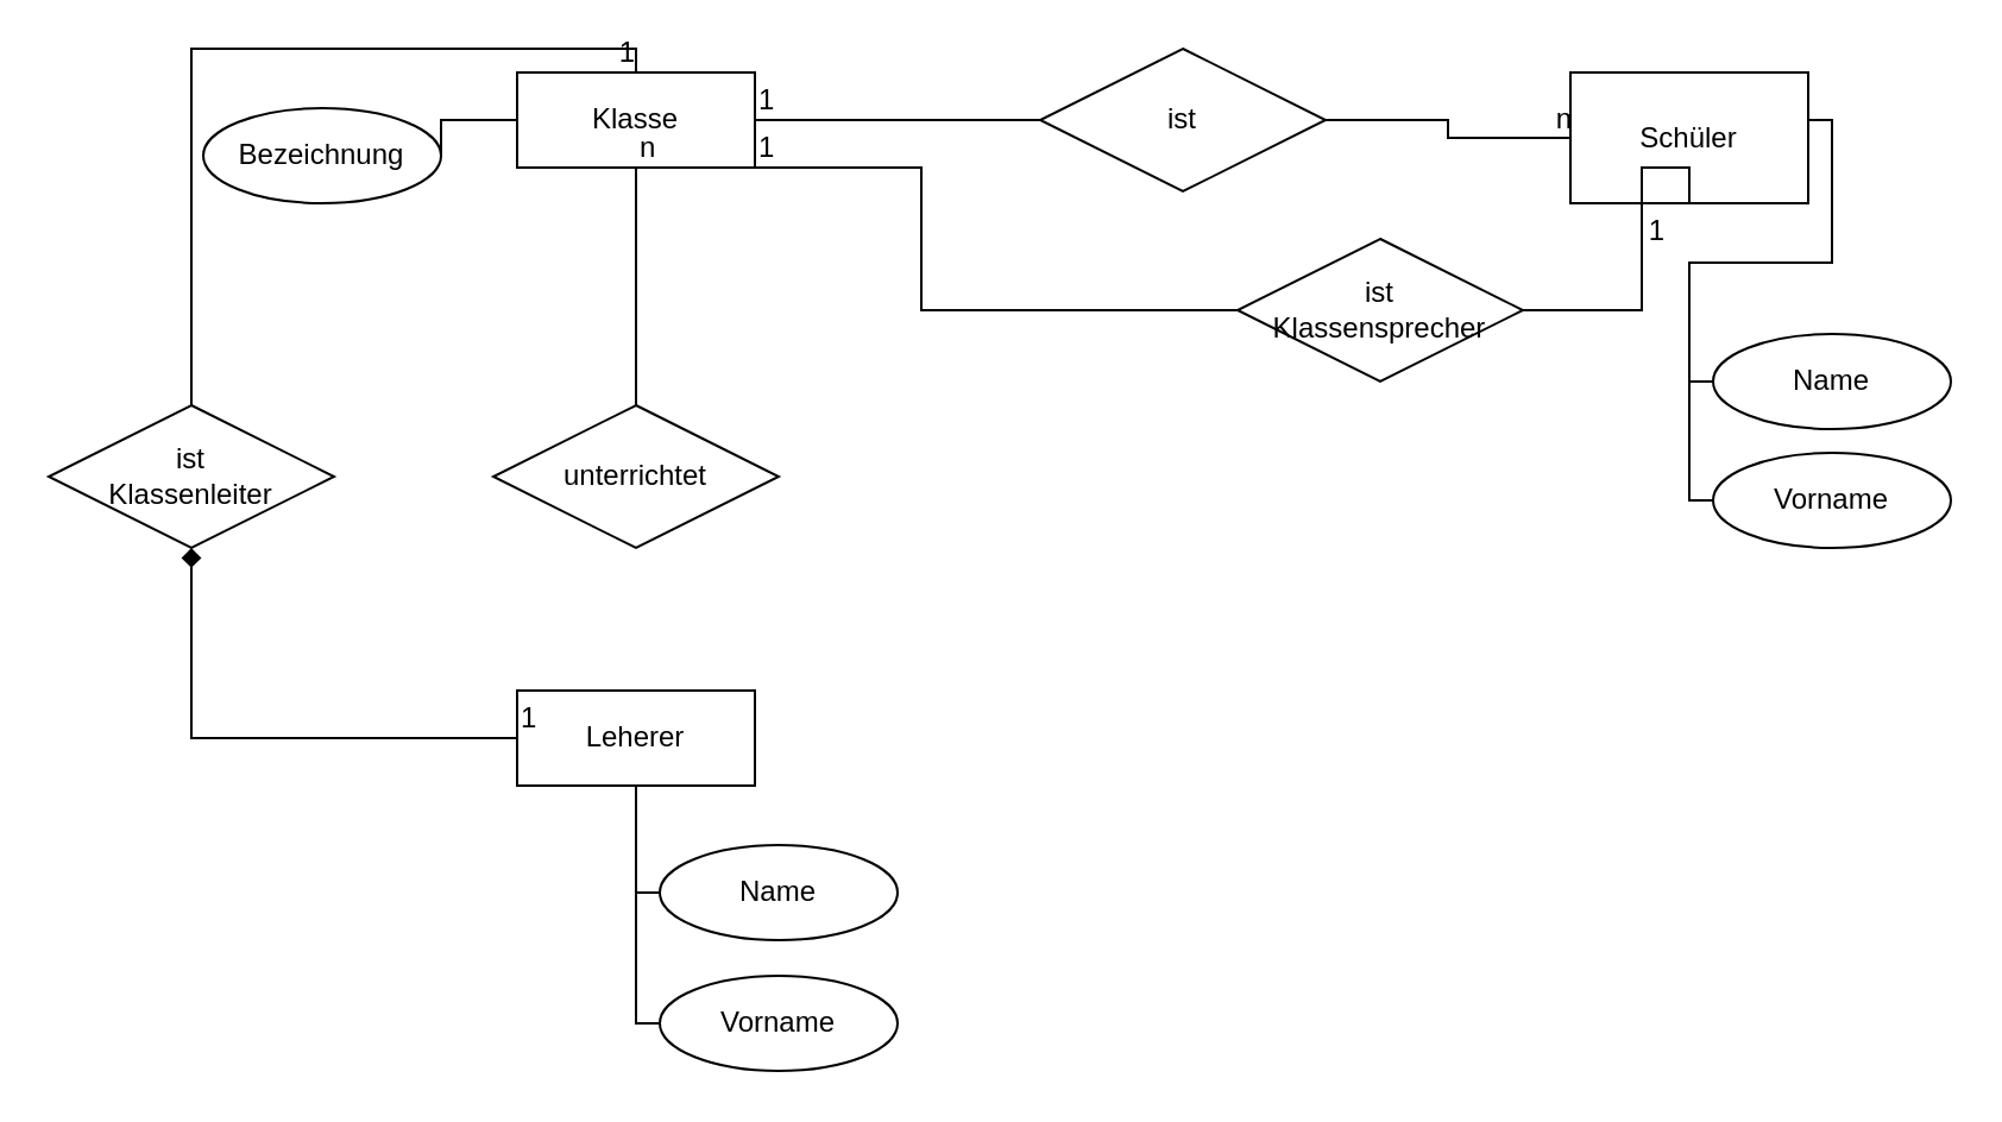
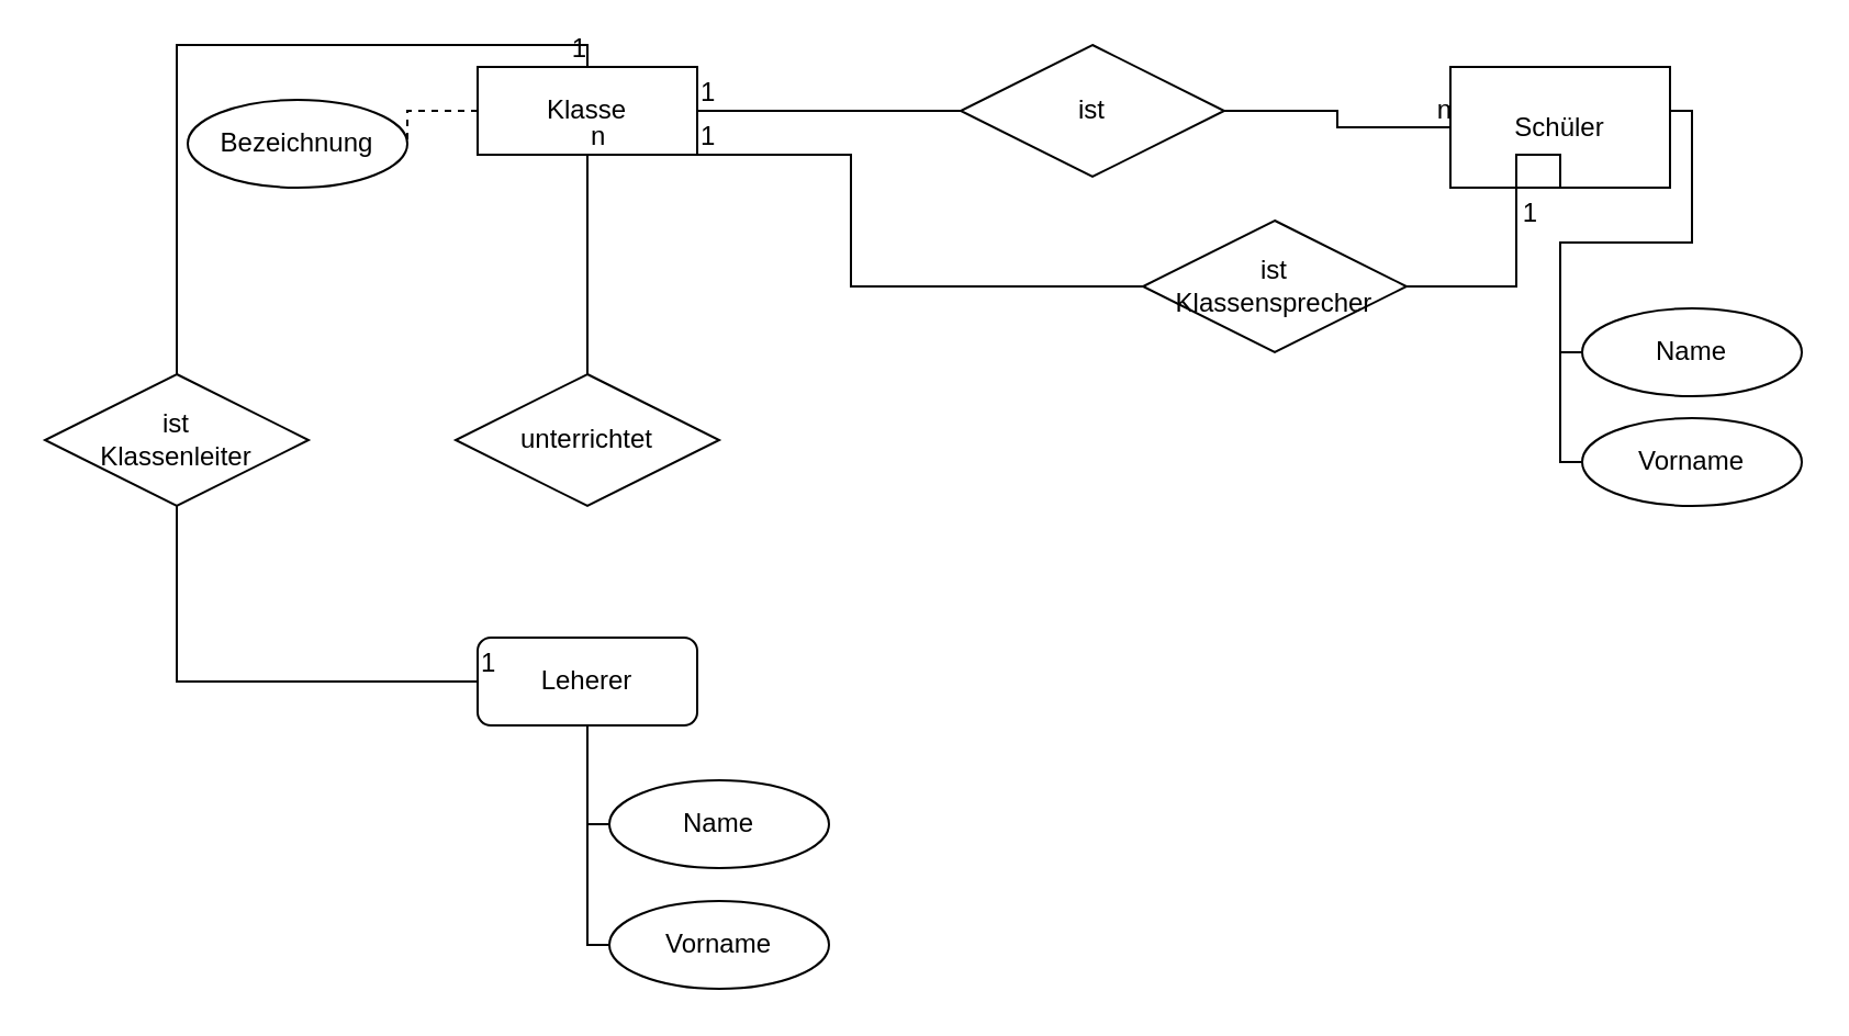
  <mxCell id="0" />
  <mxCell id="1" parent="0" />
  <mxCell id="2" value="Klasse" style="whiteSpace=wrap;html=1;align=center;" parent="1" vertex="1"><mxGeometry x="217" y="30" width="100" height="40" as="geometry" /></mxCell>
  <mxCell id="3" value="Schüler" style="whiteSpace=wrap;html=1;align=center;" parent="1" vertex="1"><mxGeometry x="660" y="30" width="100" height="55" as="geometry" /></mxCell>
  <mxCell id="4" value="ist" style="shape=rhombus;perimeter=rhombusPerimeter;whiteSpace=wrap;html=1;align=center;" parent="1" vertex="1"><mxGeometry x="437" y="20" width="120" height="60" as="geometry" /></mxCell>
- <mxCell id="5" value="Leherer" style="whiteSpace=wrap;html=1;align=center;" parent="1" vertex="1"><mxGeometry x="217" y="290" width="100" height="40" as="geometry" /></mxCell>
+ <mxCell id="5" value="Leherer" style="whiteSpace=wrap;html=1;align=center;rounded=1;" parent="1" vertex="1"><mxGeometry x="217" y="290" width="100" height="40" as="geometry" /></mxCell>
  <mxCell id="6" value="unterrichtet" style="shape=rhombus;perimeter=rhombusPerimeter;whiteSpace=wrap;html=1;align=center;" parent="1" vertex="1"><mxGeometry x="207" y="170" width="120" height="60" as="geometry" /></mxCell>
  <mxCell id="7" value="Name" style="ellipse;whiteSpace=wrap;html=1;align=center;" parent="1" vertex="1"><mxGeometry x="720" y="140" width="100" height="40" as="geometry" /></mxCell>
  <mxCell id="8" value="Vorname" style="ellipse;whiteSpace=wrap;html=1;align=center;" parent="1" vertex="1"><mxGeometry x="720" y="190" width="100" height="40" as="geometry" /></mxCell>
  <mxCell id="9" value="Name" style="ellipse;whiteSpace=wrap;html=1;align=center;" parent="1" vertex="1"><mxGeometry x="277" y="355" width="100" height="40" as="geometry" /></mxCell>
  <mxCell id="10" value="Vorname" style="ellipse;whiteSpace=wrap;html=1;align=center;" parent="1" vertex="1"><mxGeometry x="277" y="410" width="100" height="40" as="geometry" /></mxCell>
  <mxCell id="11" value="Bezeichnung" style="ellipse;whiteSpace=wrap;html=1;align=center;" parent="1" vertex="1"><mxGeometry x="85" y="45" width="100" height="40" as="geometry" /></mxCell>
  <mxCell id="12" value="" style="endArrow=none;html=1;rounded=0;entryX=0;entryY=0.5;entryDx=0;entryDy=0;edgeStyle=orthogonalEdgeStyle;" parent="1" source="4" target="3" edge="1"><mxGeometry relative="1" as="geometry"><mxPoint x="557" y="50" as="sourcePoint" /><mxPoint x="717" y="50" as="targetPoint" /></mxGeometry></mxCell>
  <mxCell id="13" value="n" style="resizable=0;html=1;align=right;verticalAlign=bottom;" parent="12" connectable="0" vertex="1"><mxGeometry x="1" relative="1" as="geometry" /></mxCell>
  <mxCell id="14" value="" style="endArrow=none;html=1;rounded=0;entryX=0;entryY=0.5;entryDx=0;entryDy=0;edgeStyle=orthogonalEdgeStyle;" parent="1" source="2" target="4" edge="1"><mxGeometry relative="1" as="geometry"><mxPoint x="317" y="50" as="sourcePoint" /><mxPoint x="477" y="50" as="targetPoint" /></mxGeometry></mxCell>
  <mxCell id="15" value="1" style="resizable=0;html=1;align=left;verticalAlign=bottom;" parent="14" connectable="0" vertex="1"><mxGeometry x="-1" relative="1" as="geometry" /></mxCell>
  <mxCell id="16" value="" style="endArrow=none;html=1;rounded=0;entryX=0.5;entryY=0;entryDx=0;entryDy=0;edgeStyle=orthogonalEdgeStyle;" parent="1" source="2" target="6" edge="1"><mxGeometry relative="1" as="geometry"><mxPoint x="267" y="70" as="sourcePoint" /><mxPoint x="237" y="130" as="targetPoint" /></mxGeometry></mxCell>
  <mxCell id="17" value="n" style="resizable=0;html=1;align=left;verticalAlign=bottom;" parent="16" connectable="0" vertex="1"><mxGeometry x="-1" relative="1" as="geometry" /></mxCell>
  <mxCell id="18" value="" style="endArrow=none;html=1;rounded=0;entryX=0;entryY=0.5;entryDx=0;entryDy=0;edgeStyle=orthogonalEdgeStyle;exitX=1;exitY=0.5;exitDx=0;exitDy=0;" parent="1" source="3" target="7" edge="1"><mxGeometry relative="1" as="geometry"><mxPoint x="710" y="70" as="sourcePoint" /><mxPoint x="710" y="230" as="targetPoint" /><Array as="points"><mxPoint x="770" y="50" /><mxPoint x="770" y="110" /><mxPoint x="710" y="110" /><mxPoint x="710" y="160" /></Array></mxGeometry></mxCell>
  <mxCell id="19" value="" style="endArrow=none;html=1;rounded=0;entryX=0;entryY=0.5;entryDx=0;entryDy=0;edgeStyle=orthogonalEdgeStyle;exitX=1;exitY=0.5;exitDx=0;exitDy=0;" parent="1" source="3" target="8" edge="1"><mxGeometry relative="1" as="geometry"><mxPoint x="710" y="70" as="sourcePoint" /><mxPoint x="710" y="230" as="targetPoint" /><Array as="points"><mxPoint x="770" y="50" /><mxPoint x="770" y="110" /><mxPoint x="710" y="110" /><mxPoint x="710" y="210" /></Array></mxGeometry></mxCell>
  <mxCell id="20" value="" style="endArrow=none;html=1;rounded=0;entryX=0;entryY=0.5;entryDx=0;entryDy=0;edgeStyle=orthogonalEdgeStyle;" parent="1" source="5" target="9" edge="1"><mxGeometry relative="1" as="geometry"><mxPoint x="267" y="330" as="sourcePoint" /><mxPoint x="267" y="490" as="targetPoint" /></mxGeometry></mxCell>
  <mxCell id="21" value="" style="endArrow=none;html=1;rounded=0;entryX=0;entryY=0.5;entryDx=0;entryDy=0;edgeStyle=orthogonalEdgeStyle;" parent="1" source="5" target="10" edge="1"><mxGeometry relative="1" as="geometry"><mxPoint x="267" y="330" as="sourcePoint" /><mxPoint x="267" y="490" as="targetPoint" /></mxGeometry></mxCell>
- <mxCell id="22" value="" style="endArrow=none;html=1;rounded=0;entryX=1;entryY=0.5;entryDx=0;entryDy=0;edgeStyle=orthogonalEdgeStyle;" parent="1" source="2" target="11" edge="1"><mxGeometry relative="1" as="geometry"><mxPoint x="57" y="50" as="sourcePoint" /><mxPoint x="57" y="50" as="targetPoint" /><Array as="points"><mxPoint x="200" y="50" /><mxPoint x="200" y="50" /></Array></mxGeometry></mxCell>
+ <mxCell id="22" value="" style="endArrow=none;html=1;rounded=0;entryX=1;entryY=0.5;entryDx=0;entryDy=0;edgeStyle=orthogonalEdgeStyle;dashed=1;" parent="1" source="2" target="11" edge="1"><mxGeometry relative="1" as="geometry"><mxPoint x="57" y="50" as="sourcePoint" /><mxPoint x="57" y="50" as="targetPoint" /><Array as="points"><mxPoint x="200" y="50" /><mxPoint x="200" y="50" /></Array></mxGeometry></mxCell>
  <mxCell id="23" value="ist&lt;br&gt;Klassensprecher" style="shape=rhombus;perimeter=rhombusPerimeter;whiteSpace=wrap;html=1;align=center;" parent="1" vertex="1"><mxGeometry x="520" y="100" width="120" height="60" as="geometry" /></mxCell>
  <mxCell id="24" value="" style="endArrow=none;html=1;rounded=0;entryX=0.5;entryY=1;entryDx=0;entryDy=0;edgeStyle=orthogonalEdgeStyle;exitX=1;exitY=0.5;exitDx=0;exitDy=0;" parent="1" source="23" target="3" edge="1"><mxGeometry relative="1" as="geometry"><mxPoint x="717" y="60" as="sourcePoint" /><mxPoint x="717" y="60" as="targetPoint" /><Array as="points"><mxPoint x="690" y="130" /><mxPoint x="690" y="70" /></Array></mxGeometry></mxCell>
  <mxCell id="25" value="1" style="resizable=0;html=1;align=right;verticalAlign=bottom;" parent="24" connectable="0" vertex="1"><mxGeometry x="1" relative="1" as="geometry"><mxPoint x="-10" y="20" as="offset" /></mxGeometry></mxCell>
  <mxCell id="26" value="" style="endArrow=none;html=1;rounded=0;exitX=1;exitY=1;exitDx=0;exitDy=0;entryX=0;entryY=0.5;entryDx=0;entryDy=0;edgeStyle=orthogonalEdgeStyle;" parent="1" source="2" target="23" edge="1"><mxGeometry relative="1" as="geometry"><mxPoint x="337" y="130" as="sourcePoint" /><mxPoint x="507" y="250" as="targetPoint" /><Array as="points"><mxPoint x="387" y="70" /><mxPoint x="387" y="130" /></Array></mxGeometry></mxCell>
  <mxCell id="27" value="1" style="resizable=0;html=1;align=left;verticalAlign=bottom;" parent="26" connectable="0" vertex="1"><mxGeometry x="-1" relative="1" as="geometry" /></mxCell>
  <mxCell id="28" value="ist&lt;br&gt;Klassenleiter" style="shape=rhombus;perimeter=rhombusPerimeter;whiteSpace=wrap;html=1;align=center;" parent="1" vertex="1"><mxGeometry y="170" width="120" height="60" as="geometry" x="20" /></mxCell>
- <mxCell id="29" value="" style="endArrow=diamond;html=1;rounded=0;edgeStyle=orthogonalEdgeStyle;entryX=0.5;entryY=1;entryDx=0;entryDy=0;" parent="1" source="5" target="28" edge="1"><mxGeometry relative="1" as="geometry"><mxPoint x="57" y="310" as="sourcePoint" /><mxPoint x="80" y="240" as="targetPoint" /><Array as="points"><mxPoint x="80" y="310" /></Array></mxGeometry></mxCell>
+ <mxCell id="29" value="" style="endArrow=none;html=1;rounded=0;edgeStyle=orthogonalEdgeStyle;entryX=0.5;entryY=1;entryDx=0;entryDy=0;" parent="1" source="5" target="28" edge="1"><mxGeometry relative="1" as="geometry"><mxPoint x="57" y="310" as="sourcePoint" /><mxPoint x="80" y="240" as="targetPoint" /><Array as="points"><mxPoint x="80" y="310" /></Array></mxGeometry></mxCell>
  <mxCell id="30" value="1" style="resizable=0;html=1;align=left;verticalAlign=bottom;" parent="29" connectable="0" vertex="1"><mxGeometry x="-1" relative="1" as="geometry" /></mxCell>
  <mxCell id="31" value="" style="endArrow=none;html=1;rounded=0;entryX=0.5;entryY=0;entryDx=0;entryDy=0;edgeStyle=orthogonalEdgeStyle;" edge="1" parent="1" source="28" target="2"><mxGeometry relative="1" as="geometry"><mxPoint x="80" y="10" as="sourcePoint" /><mxPoint x="80" y="10" as="targetPoint" /><Array as="points"><mxPoint x="80" y="20" /><mxPoint x="267" y="20" /></Array></mxGeometry></mxCell>
  <mxCell id="32" value="1" style="resizable=0;html=1;align=right;verticalAlign=bottom;" connectable="0" vertex="1" parent="31"><mxGeometry x="1" relative="1" as="geometry" /></mxCell>
